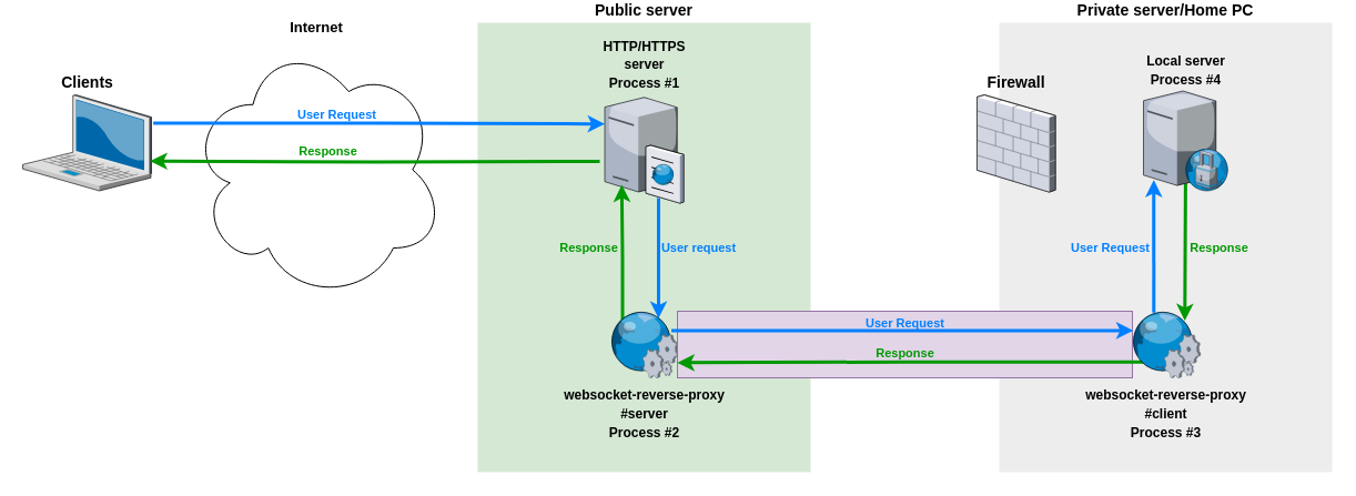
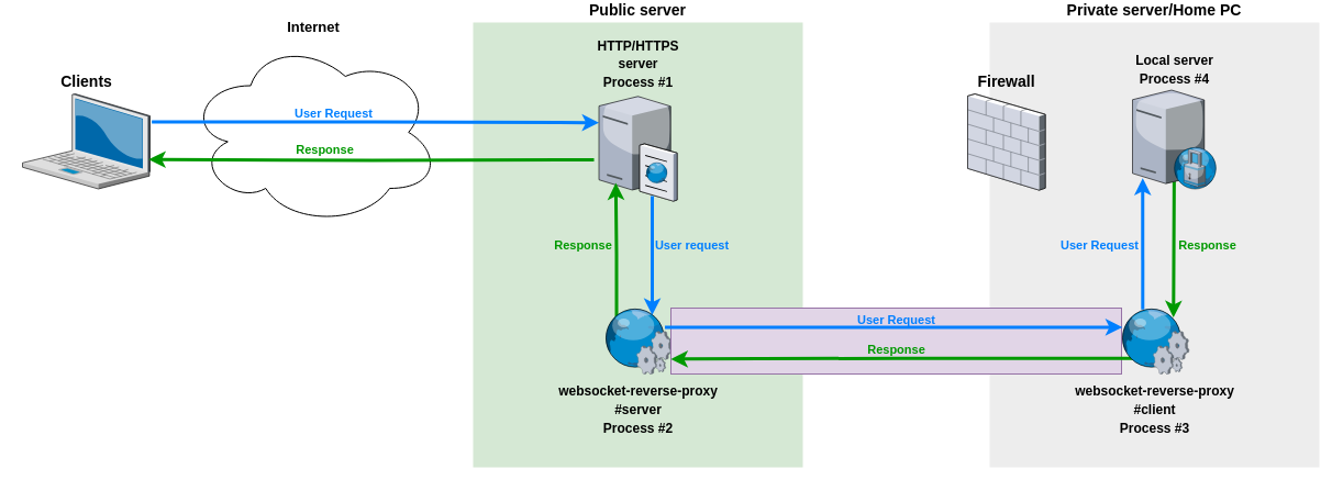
  <mxCell id="0" style=";html=1;" />
  <mxCell id="1" style=";html=1;" parent="0" />
- <mxCell id="2" value="&lt;font size=&quot;1&quot; color=&quot;#000000&quot;&gt;&lt;b style=&quot;font-size: 13px;&quot;&gt;Internet&lt;/b&gt;&lt;/font&gt;" style="ellipse;shape=cloud;whiteSpace=wrap;html=1;labelBackgroundColor=none;fontColor=#B3B3B3;labelPosition=center;verticalLabelPosition=top;align=center;verticalAlign=bottom;" parent="1" vertex="1"><mxGeometry x="170" y="35" width="230" height="235" as="geometry" /></mxCell>
+ <mxCell id="2" value="&lt;font size=&quot;1&quot; color=&quot;#000000&quot;&gt;&lt;b style=&quot;font-size: 13px;&quot;&gt;Internet&lt;/b&gt;&lt;/font&gt;" style="ellipse;shape=cloud;whiteSpace=wrap;html=1;labelBackgroundColor=none;fontColor=#B3B3B3;labelPosition=center;verticalLabelPosition=top;align=center;verticalAlign=bottom;" parent="1" vertex="1"><mxGeometry x="170" y="35" width="230" height="170" as="geometry" /></mxCell>
  <mxCell id="3" value="&lt;b&gt;Private server/Home PC&lt;br&gt;&lt;/b&gt;" style="whiteSpace=wrap;html=1;fillColor=#EDEDED;fontSize=14;strokeColor=none;verticalAlign=bottom;labelPosition=center;verticalLabelPosition=top;align=center;" parent="1" vertex="1"><mxGeometry x="900" y="20" width="300" height="405" as="geometry" /></mxCell>
  <mxCell id="4" value="&lt;b&gt;Public server&lt;br&gt;&lt;/b&gt;" style="whiteSpace=wrap;html=1;fillColor=#d5e8d4;fontSize=14;strokeColor=none;verticalAlign=bottom;labelPosition=center;verticalLabelPosition=top;align=center;" parent="1" vertex="1"><mxGeometry x="430" y="20" width="300" height="405" as="geometry" /></mxCell>
  <mxCell id="5" style="edgeStyle=orthogonalEdgeStyle;rounded=0;orthogonalLoop=1;jettySize=auto;html=1;entryX=0;entryY=0.269;entryDx=0;entryDy=0;entryPerimeter=0;strokeWidth=3;strokeColor=#007FFF;exitX=1.014;exitY=0.295;exitDx=0;exitDy=0;exitPerimeter=0;" parent="1" source="7" target="10" edge="1"><mxGeometry relative="1" as="geometry" /></mxCell>
  <mxCell id="6" value="&lt;b&gt;User Request&lt;/b&gt;" style="edgeLabel;html=1;align=center;verticalAlign=middle;resizable=0;points=[];labelBackgroundColor=none;fontColor=#007FFF;" parent="5" vertex="1" connectable="0"><mxGeometry x="-0.184" y="-1" relative="1" as="geometry"><mxPoint x="-1" y="-9" as="offset" /></mxGeometry></mxCell>
  <mxCell id="7" value="&lt;b&gt;Clients&lt;/b&gt;" style="verticalLabelPosition=top;aspect=fixed;html=1;verticalAlign=bottom;strokeColor=none;shape=mxgraph.citrix.laptop_2;fillColor=#66B2FF;gradientColor=#0066CC;fontSize=14;labelPosition=center;align=center;" parent="1" vertex="1"><mxGeometry x="20" y="85" width="116" height="86.5" as="geometry" /></mxCell>
  <mxCell id="8" style="edgeStyle=orthogonalEdgeStyle;rounded=0;orthogonalLoop=1;jettySize=auto;html=1;entryX=0.99;entryY=0.69;entryDx=0;entryDy=0;entryPerimeter=0;strokeWidth=3;strokeColor=#009900;" parent="1" target="7" edge="1"><mxGeometry relative="1" as="geometry"><mxPoint x="540" y="145" as="sourcePoint" /></mxGeometry></mxCell>
  <mxCell id="9" value="&lt;b&gt;&lt;font&gt;Response&lt;/font&gt;&lt;/b&gt;" style="edgeLabel;html=1;align=center;verticalAlign=middle;resizable=0;points=[];fontColor=#009900;" parent="8" vertex="1" connectable="0"><mxGeometry x="0.334" y="-3" relative="1" as="geometry"><mxPoint x="25" y="-6" as="offset" /></mxGeometry></mxCell>
  <mxCell id="10" value="&lt;font style=&quot;font-size: 12px;&quot;&gt;&lt;b style=&quot;&quot;&gt;HTTP/HTTPS&lt;br&gt;server&lt;br&gt;Process #1&lt;br&gt;&lt;/b&gt;&lt;/font&gt;" style="verticalLabelPosition=top;aspect=fixed;html=1;verticalAlign=bottom;strokeColor=none;shape=mxgraph.citrix.cache_server;fillColor=#66B2FF;gradientColor=#0066CC;fontSize=14;labelPosition=center;align=center;" parent="1" vertex="1"><mxGeometry x="544.5" y="85" width="71" height="97.5" as="geometry" /></mxCell>
  <mxCell id="11" value="&lt;b&gt;&lt;font style=&quot;font-size: 14px;&quot;&gt;Firewall&lt;/font&gt;&lt;/b&gt;" style="verticalLabelPosition=top;aspect=fixed;html=1;verticalAlign=bottom;strokeColor=none;shape=mxgraph.citrix.firewall;fillColor=#66B2FF;gradientColor=#0066CC;fontSize=14;labelPosition=center;align=center;" parent="1" vertex="1"><mxGeometry x="880" y="85" width="70.67" height="87.63" as="geometry" /></mxCell>
  <mxCell id="12" style="edgeStyle=orthogonalEdgeStyle;rounded=0;orthogonalLoop=1;jettySize=auto;html=1;entryX=0.774;entryY=0.143;entryDx=0;entryDy=0;entryPerimeter=0;exitX=0.495;exitY=0.929;exitDx=0;exitDy=0;exitPerimeter=0;strokeWidth=3;strokeColor=#009900;" parent="1" source="14" target="25" edge="1"><mxGeometry relative="1" as="geometry"><Array as="points"><mxPoint x="1068" y="163" /><mxPoint x="1067" y="163" /></Array></mxGeometry></mxCell>
  <mxCell id="13" value="&lt;font color=&quot;#009900&quot;&gt;Response&lt;/font&gt;" style="edgeLabel;html=1;align=center;verticalAlign=middle;resizable=0;points=[];labelBackgroundColor=none;fontStyle=1" parent="12" vertex="1" connectable="0"><mxGeometry x="-0.172" y="3" relative="1" as="geometry"><mxPoint x="27" y="9" as="offset" /></mxGeometry></mxCell>
  <mxCell id="14" value="&lt;font style=&quot;font-size: 12px&quot;&gt;&lt;b style=&quot;&quot;&gt;Local server&lt;br&gt;Process #4&lt;/b&gt;&lt;/font&gt;" style="verticalLabelPosition=top;aspect=fixed;html=1;verticalAlign=bottom;strokeColor=none;shape=mxgraph.citrix.proxy_server;fillColor=#66B2FF;gradientColor=#0066CC;fontSize=14;labelPosition=center;align=center;" parent="1" vertex="1"><mxGeometry x="1030" y="81.5" width="76.5" height="90" as="geometry" /></mxCell>
  <mxCell id="15" style="edgeStyle=orthogonalEdgeStyle;rounded=0;orthogonalLoop=1;jettySize=auto;html=1;entryX=0.216;entryY=0.832;entryDx=0;entryDy=0;entryPerimeter=0;exitX=0.191;exitY=0.171;exitDx=0;exitDy=0;exitPerimeter=0;strokeWidth=3;strokeColor=#009900;jumpStyle=none;" parent="1" source="17" target="10" edge="1"><mxGeometry relative="1" as="geometry" /></mxCell>
  <mxCell id="16" value="&lt;b&gt;&lt;font color=&quot;#009900&quot;&gt;Response&lt;/font&gt;&lt;/b&gt;" style="edgeLabel;html=1;align=center;verticalAlign=middle;resizable=0;points=[];labelBackgroundColor=none;" parent="15" vertex="1" connectable="0"><mxGeometry x="0.222" y="2" relative="1" as="geometry"><mxPoint x="-28" y="8" as="offset" /></mxGeometry></mxCell>
  <mxCell id="17" value="&lt;font style=&quot;font-size: 12px;&quot;&gt;&lt;b style=&quot;&quot;&gt;websocket-reverse-proxy&lt;br&gt;#server&lt;br&gt;Process #2&lt;br&gt;&lt;/b&gt;&lt;/font&gt;" style="verticalLabelPosition=bottom;aspect=fixed;html=1;verticalAlign=top;strokeColor=none;shape=mxgraph.citrix.web_service;fillColor=#66B2FF;gradientColor=#0066CC;fontSize=14;" parent="1" vertex="1"><mxGeometry x="548.5" y="280" width="63" height="60" as="geometry" /></mxCell>
  <mxCell id="18" value="" style="whiteSpace=wrap;html=1;fillColor=#e1d5e7;strokeColor=#9673a6;" parent="1" vertex="1"><mxGeometry x="610" y="280" width="410" height="60" as="geometry" /></mxCell>
  <mxCell id="19" style="edgeStyle=orthogonalEdgeStyle;rounded=0;orthogonalLoop=1;jettySize=auto;html=1;entryX=0.036;entryY=0.29;entryDx=0;entryDy=0;entryPerimeter=0;strokeWidth=3;strokeColor=#007FFF;exitX=0.889;exitY=0.29;exitDx=0;exitDy=0;exitPerimeter=0;" parent="1" source="17" target="25" edge="1"><mxGeometry relative="1" as="geometry" /></mxCell>
  <mxCell id="20" value="&lt;font&gt;&lt;b&gt;User Request&lt;/b&gt;&lt;/font&gt;" style="edgeLabel;html=1;align=center;verticalAlign=middle;resizable=0;points=[];labelBackgroundColor=none;fontColor=#007FFF;" parent="19" vertex="1" connectable="0"><mxGeometry x="-0.088" relative="1" as="geometry"><mxPoint x="20" y="-7" as="offset" /></mxGeometry></mxCell>
  <mxCell id="21" style="edgeStyle=orthogonalEdgeStyle;rounded=0;orthogonalLoop=1;jettySize=auto;html=1;strokeWidth=3;strokeColor=#007FFF;exitX=0.345;exitY=0.019;exitDx=0;exitDy=0;exitPerimeter=0;entryX=0.121;entryY=0.891;entryDx=0;entryDy=0;entryPerimeter=0;" parent="1" source="25" target="14" edge="1"><mxGeometry relative="1" as="geometry"><Array as="points"><mxPoint x="1040" y="162" /></Array><mxPoint x="1020" y="165" as="targetPoint" /></mxGeometry></mxCell>
  <mxCell id="22" value="&lt;font&gt;&lt;b&gt;User Request&lt;/b&gt;&lt;/font&gt;" style="edgeLabel;html=1;align=center;verticalAlign=middle;resizable=0;points=[];labelBackgroundColor=none;fontColor=#007FFF;" parent="21" vertex="1" connectable="0"><mxGeometry x="0.355" y="-2" relative="1" as="geometry"><mxPoint x="-42" y="22" as="offset" /></mxGeometry></mxCell>
  <mxCell id="23" style="edgeStyle=orthogonalEdgeStyle;rounded=0;orthogonalLoop=1;jettySize=auto;html=1;entryX=0.976;entryY=0.773;entryDx=0;entryDy=0;entryPerimeter=0;exitX=0.2;exitY=0.761;exitDx=0;exitDy=0;exitPerimeter=0;strokeWidth=3;strokeColor=#009900;" parent="1" source="25" target="17" edge="1"><mxGeometry relative="1" as="geometry" /></mxCell>
  <mxCell id="24" value="&lt;b&gt;&lt;font color=&quot;#009900&quot;&gt;Response&lt;/font&gt;&lt;/b&gt;" style="edgeLabel;html=1;align=center;verticalAlign=middle;resizable=0;points=[];labelBackgroundColor=none;" parent="23" vertex="1" connectable="0"><mxGeometry x="0.282" y="-3" relative="1" as="geometry"><mxPoint x="53" y="-6" as="offset" /></mxGeometry></mxCell>
  <mxCell id="25" value="&lt;font style=&quot;font-size: 12px;&quot;&gt;&lt;b style=&quot;&quot;&gt;websocket-reverse-proxy&lt;br&gt;#client&lt;br&gt;Process #3&lt;br&gt;&lt;/b&gt;&lt;/font&gt;" style="verticalLabelPosition=bottom;aspect=fixed;html=1;verticalAlign=top;strokeColor=none;shape=mxgraph.citrix.web_service;fillColor=#66B2FF;gradientColor=#0066CC;fontSize=14;" parent="1" vertex="1"><mxGeometry x="1018.5" y="280" width="63" height="60" as="geometry" /></mxCell>
  <mxCell id="26" style="edgeStyle=orthogonalEdgeStyle;rounded=0;orthogonalLoop=1;jettySize=auto;html=1;startArrow=classic;startFill=1;endArrow=none;endFill=0;strokeWidth=3;curved=1;fillColor=#dae8fc;strokeColor=#007FFF;exitX=0.703;exitY=0.106;exitDx=0;exitDy=0;exitPerimeter=0;" parent="1" source="17" edge="1"><mxGeometry relative="1" as="geometry"><mxPoint x="593" y="178" as="targetPoint" /><Array as="points"><mxPoint x="593" y="178" /></Array></mxGeometry></mxCell>
  <mxCell id="27" value="&lt;b&gt;&lt;font&gt;User request&lt;/font&gt;&lt;/b&gt;" style="edgeLabel;html=1;align=center;verticalAlign=middle;resizable=0;points=[];labelBackgroundColor=none;fontColor=#007FFF;labelBorderColor=none;" parent="26" vertex="1" connectable="0"><mxGeometry x="-0.052" y="1" relative="1" as="geometry"><mxPoint x="36" y="-13" as="offset" /></mxGeometry></mxCell>
